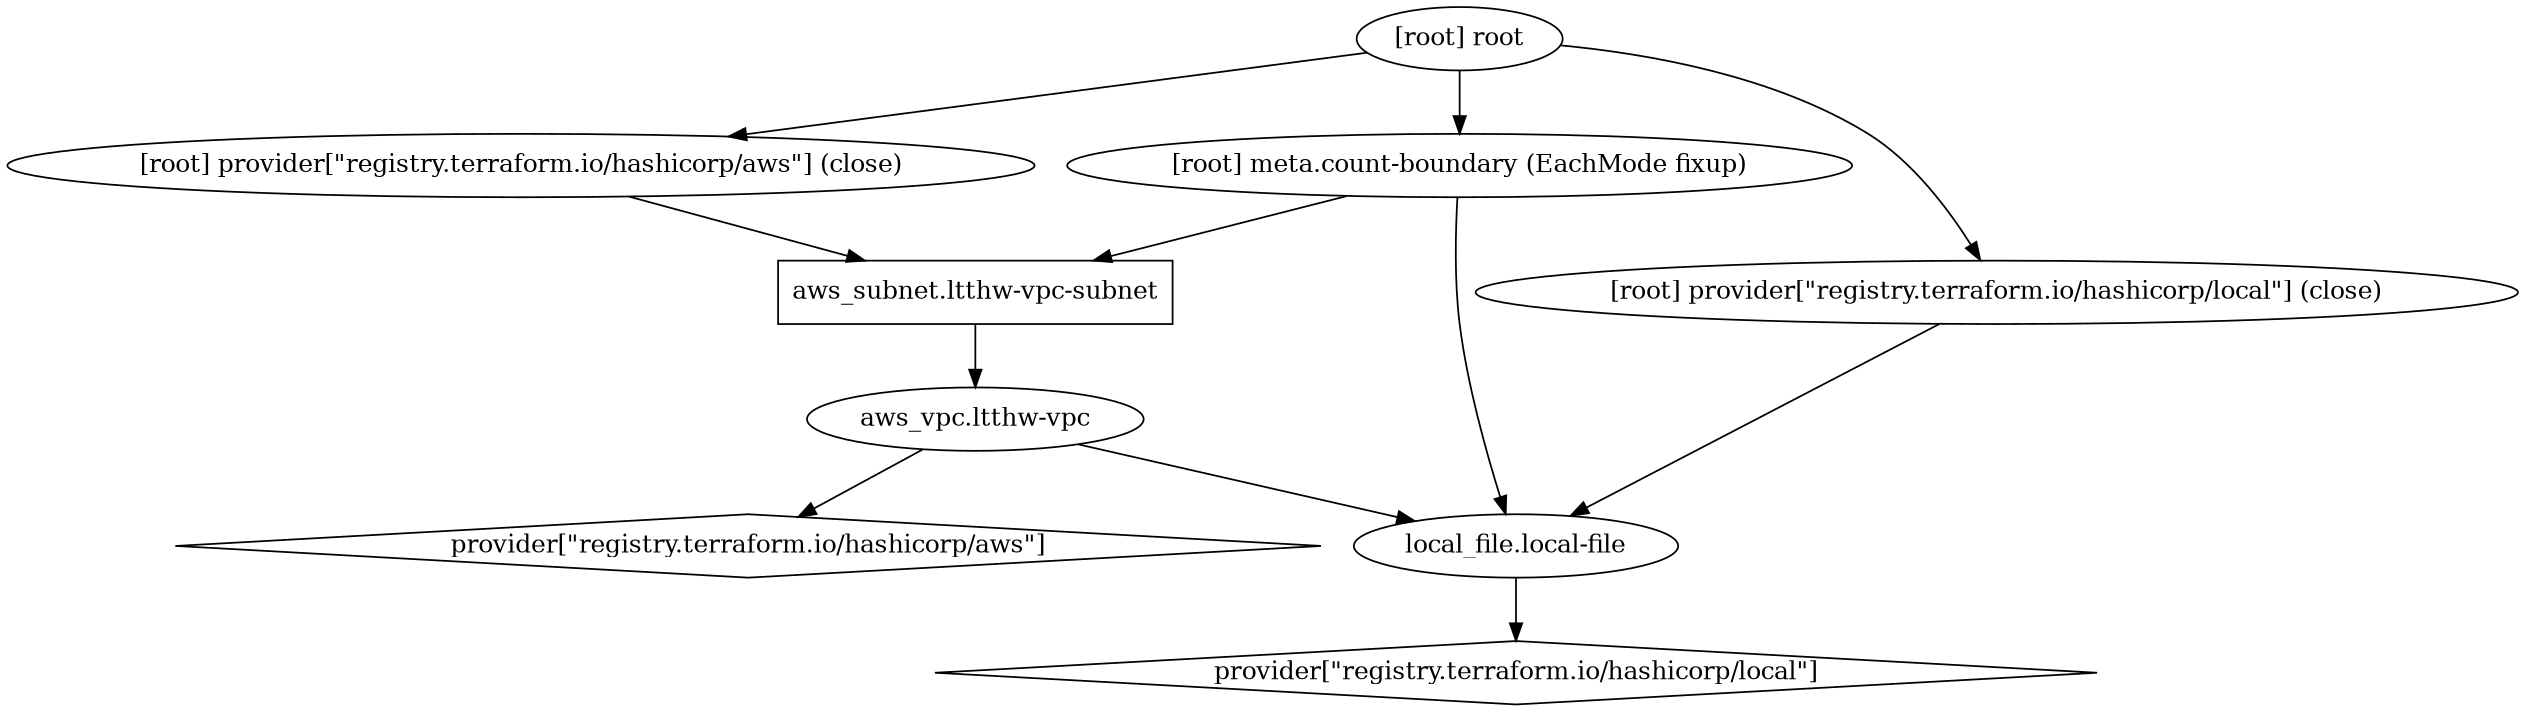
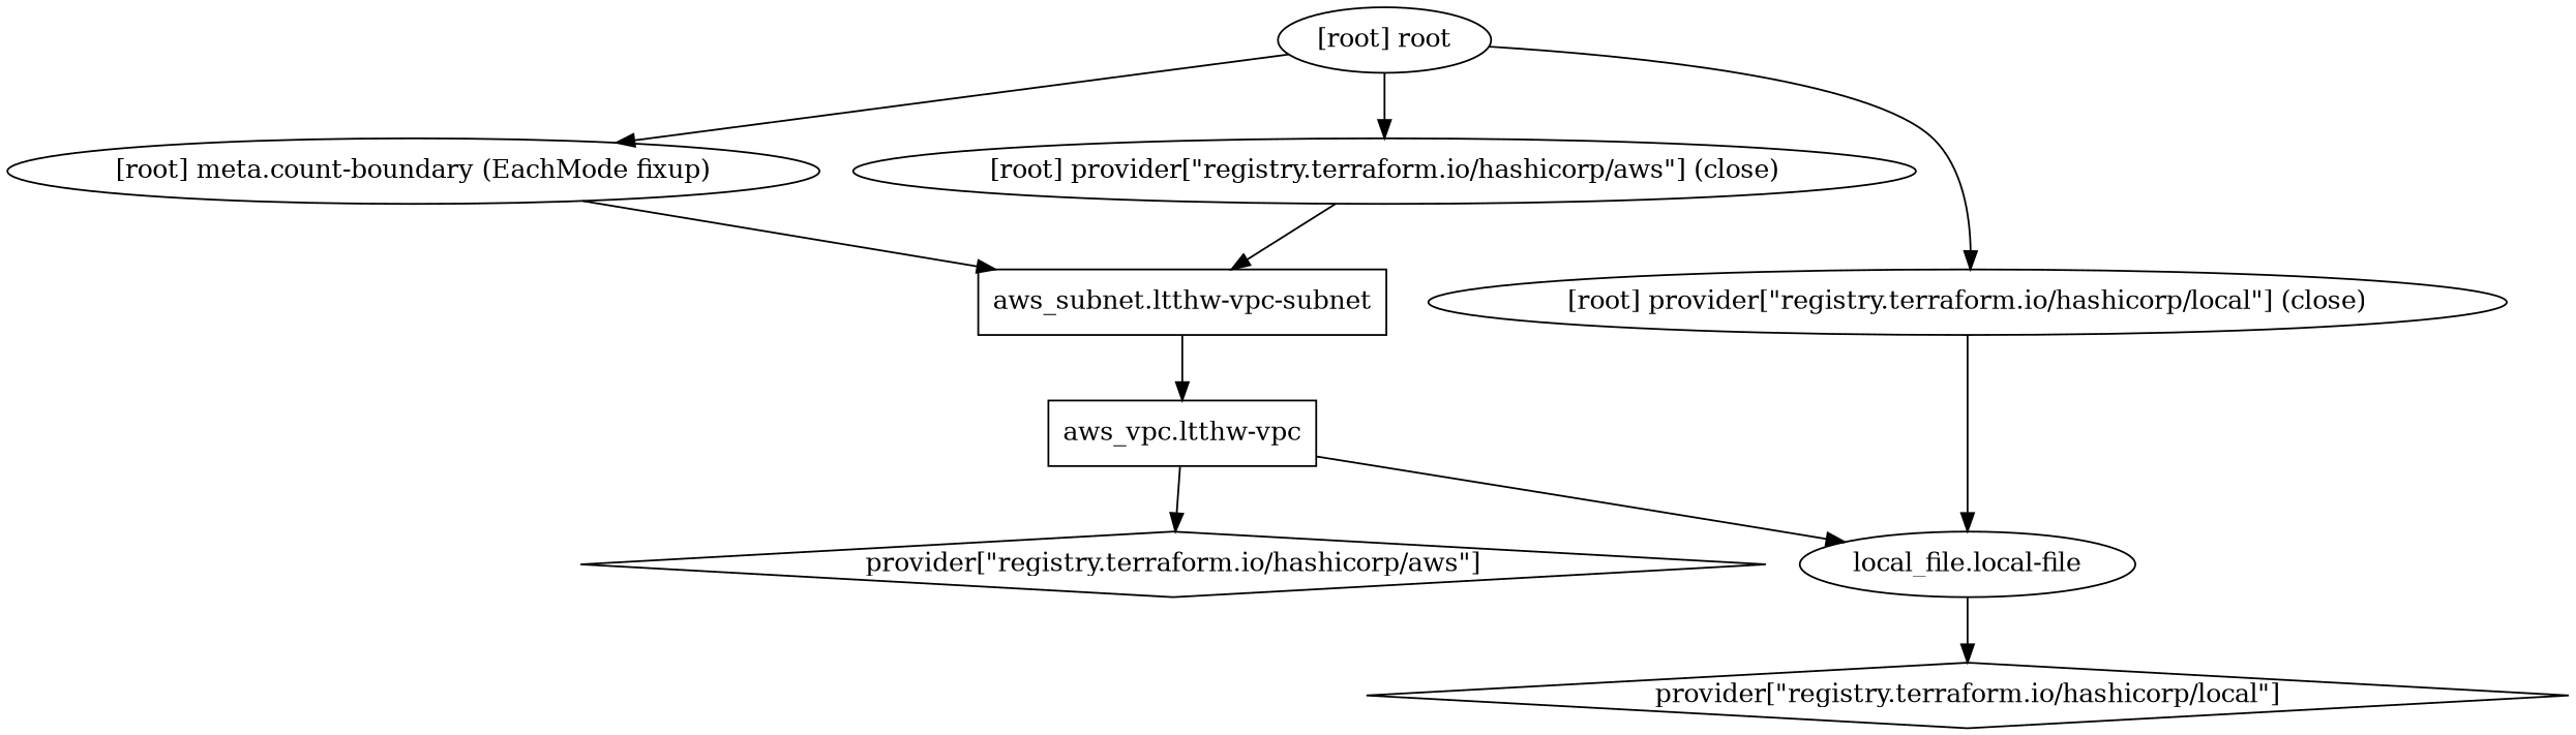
  digraph {
    compound=true
    newrank=true
    n1 [label="aws_subnet.ltthw-vpc-subnet" shape=box]
-   n2 [label="aws_vpc.ltthw-vpc" shape=ellipse]
+   n2 [label="aws_vpc.ltthw-vpc" shape=box]
    n3 [label="provider[\"registry.terraform.io/hashicorp/aws\"]" shape=diamond]
    n4 [label="local_file.local-file" shape=ellipse]
    n5 [label="provider[\"registry.terraform.io/hashicorp/local\"]" shape=diamond]
    "[root] meta.count-boundary (EachMode fixup)"
    "[root] provider[\"registry.terraform.io/hashicorp/aws\"] (close)"
    "[root] provider[\"registry.terraform.io/hashicorp/local\"] (close)"
    "[root] root"
    subgraph sub_1 {
      n1
      n2
      n3
      n4
      n5
      "[root] meta.count-boundary (EachMode fixup)"
      "[root] provider[\"registry.terraform.io/hashicorp/aws\"] (close)"
      "[root] provider[\"registry.terraform.io/hashicorp/local\"] (close)"
      "[root] root"
    }
    n1 -> n2
    n2 -> n3
    n2 -> n4
    n4 -> n5
    "[root] meta.count-boundary (EachMode fixup)" -> n1
-   "[root] meta.count-boundary (EachMode fixup)" -> n4
    "[root] provider[\"registry.terraform.io/hashicorp/aws\"] (close)" -> n1
    "[root] provider[\"registry.terraform.io/hashicorp/local\"] (close)" -> n4
    "[root] root" -> "[root] meta.count-boundary (EachMode fixup)"
    "[root] root" -> "[root] provider[\"registry.terraform.io/hashicorp/aws\"] (close)"
    "[root] root" -> "[root] provider[\"registry.terraform.io/hashicorp/local\"] (close)"
  }
